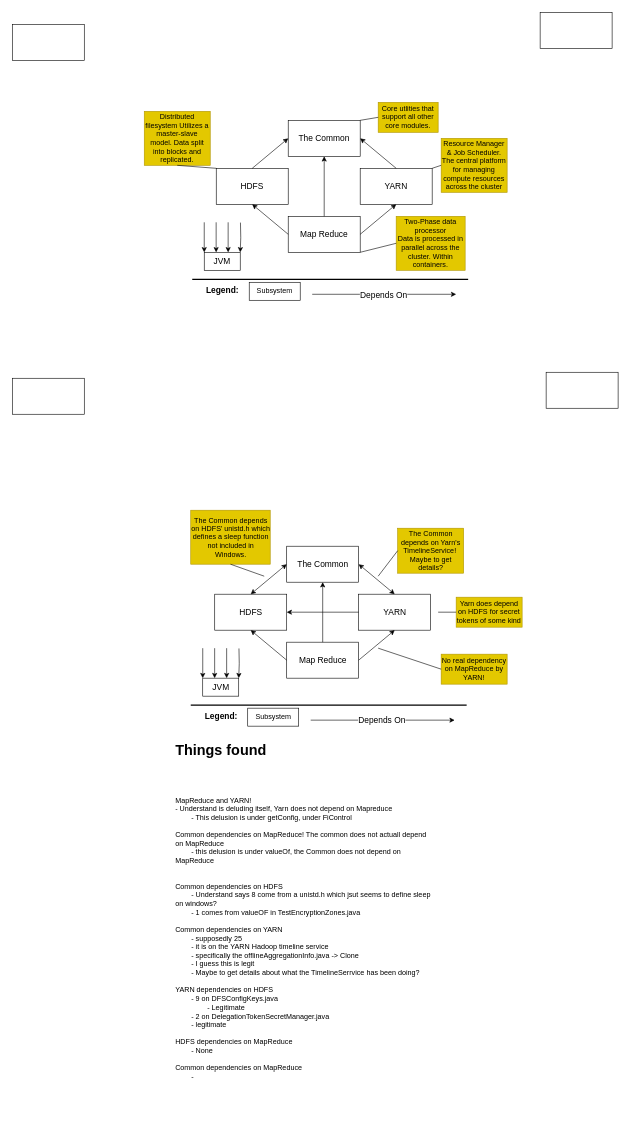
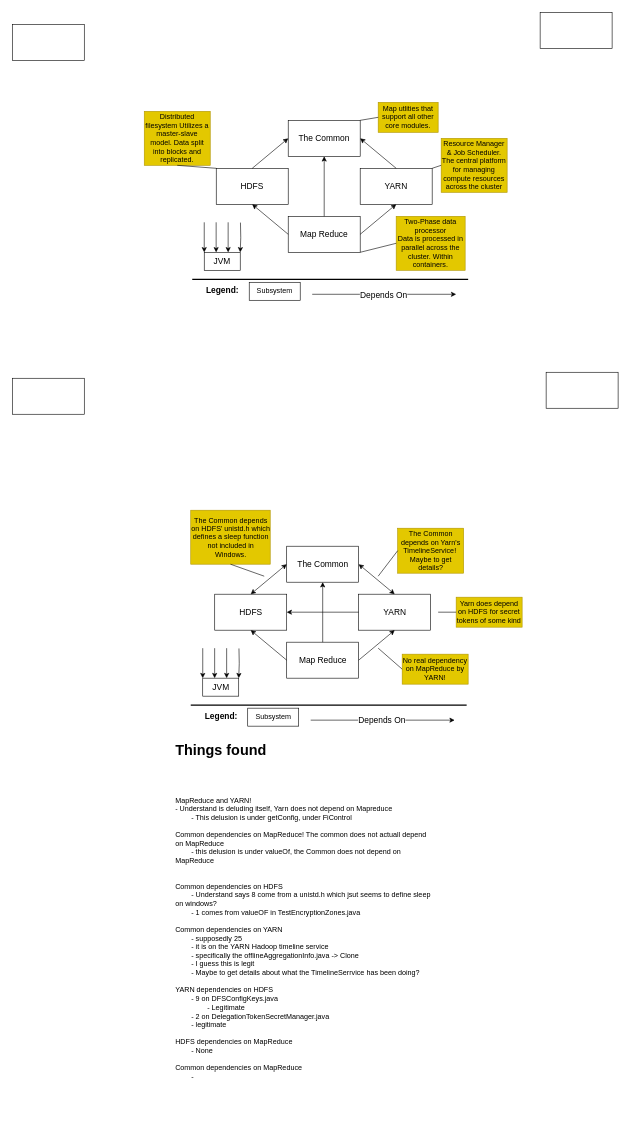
  <mxCell id="0" />
  <mxCell id="1" parent="0" />
  <mxCell id="2" value="&lt;font style=&quot;font-size: 14px;&quot;&gt;The Common&lt;/font&gt;" style="rounded=0;whiteSpace=wrap;html=1;" parent="1" vertex="1"><mxGeometry x="480" y="200" width="120" height="60" as="geometry" /></mxCell>
  <mxCell id="3" value="&lt;font style=&quot;font-size: 14px;&quot;&gt;HDFS&lt;/font&gt;" style="rounded=0;whiteSpace=wrap;html=1;" parent="1" vertex="1"><mxGeometry x="360" y="280" width="120" height="60" as="geometry" /></mxCell>
  <mxCell id="4" value="&lt;font style=&quot;font-size: 14px;&quot;&gt;YARN&lt;/font&gt;" style="rounded=0;whiteSpace=wrap;html=1;" parent="1" vertex="1"><mxGeometry x="600" y="280" width="120" height="60" as="geometry" /></mxCell>
  <mxCell id="5" value="&lt;font style=&quot;font-size: 14px;&quot;&gt;Map Reduce&lt;/font&gt;" style="rounded=0;whiteSpace=wrap;html=1;" parent="1" vertex="1"><mxGeometry x="480" y="360" width="120" height="60" as="geometry" /></mxCell>
  <mxCell id="6" value="" style="endArrow=classic;html=1;rounded=0;entryX=0.5;entryY=1;entryDx=0;entryDy=0;" parent="1" source="5" target="2" edge="1"><mxGeometry width="50" height="50" relative="1" as="geometry"><mxPoint x="510" y="400" as="sourcePoint" /><mxPoint x="560" y="350" as="targetPoint" /></mxGeometry></mxCell>
  <mxCell id="7" value="" style="line;strokeWidth=2;html=1;" parent="1" vertex="1"><mxGeometry x="320" y="460" width="460" height="10" as="geometry" /></mxCell>
  <mxCell id="8" value="&lt;font style=&quot;font-size: 14px;&quot;&gt;Legend:&lt;/font&gt;" style="text;strokeColor=none;fillColor=none;html=1;fontSize=24;fontStyle=1;verticalAlign=middle;align=center;" parent="1" vertex="1"><mxGeometry x="320" y="460" width="100" height="40" as="geometry" /></mxCell>
  <mxCell id="9" value="Subsystem" style="rounded=0;whiteSpace=wrap;html=1;" parent="1" vertex="1"><mxGeometry x="415" y="470" width="85" height="30" as="geometry" /></mxCell>
  <mxCell id="10" value="" style="endArrow=classic;html=1;rounded=0;" parent="1" edge="1"><mxGeometry width="50" height="50" relative="1" as="geometry"><mxPoint x="520" y="490" as="sourcePoint" /><mxPoint x="760" y="490" as="targetPoint" /></mxGeometry></mxCell>
  <mxCell id="11" value="&lt;font style=&quot;font-size: 14px;&quot;&gt;Depends On&lt;/font&gt;" style="edgeLabel;html=1;align=center;verticalAlign=middle;resizable=0;points=[];" parent="10" vertex="1" connectable="0"><mxGeometry x="-0.015" relative="1" as="geometry"><mxPoint as="offset" /></mxGeometry></mxCell>
- <mxCell id="12" value="Core utlities that support all other core modules." style="rounded=0;whiteSpace=wrap;html=1;fillColor=#e3c800;fontColor=#000000;strokeColor=#B09500;" parent="1" vertex="1"><mxGeometry x="630" y="170" width="100" height="50" as="geometry" /></mxCell>
+ <mxCell id="12" value="Map utlities that support all other core modules." style="rounded=0;whiteSpace=wrap;html=1;fillColor=#e3c800;fontColor=#000000;strokeColor=#B09500;" parent="1" vertex="1"><mxGeometry x="630" y="170" width="100" height="50" as="geometry" /></mxCell>
  <mxCell id="13" value="" style="endArrow=none;html=1;rounded=0;entryX=0;entryY=0.5;entryDx=0;entryDy=0;" parent="1" target="12" edge="1"><mxGeometry width="50" height="50" relative="1" as="geometry"><mxPoint x="600" y="200" as="sourcePoint" /><mxPoint x="640" y="170" as="targetPoint" /></mxGeometry></mxCell>
  <mxCell id="14" value="Resource Manager &amp;amp; Job Scheduler.&lt;div&gt;&lt;font&gt;The central platform for managing compute resources across the cluster&lt;/font&gt;&lt;/div&gt;" style="rounded=0;whiteSpace=wrap;html=1;fillColor=#e3c800;fontColor=#000000;strokeColor=#B09500;" parent="1" vertex="1"><mxGeometry x="735" y="230" width="110" height="90" as="geometry" /></mxCell>
  <mxCell id="15" value="" style="endArrow=none;html=1;rounded=0;exitX=1;exitY=0;exitDx=0;exitDy=0;entryX=0;entryY=0.5;entryDx=0;entryDy=0;" parent="1" source="4" target="14" edge="1"><mxGeometry width="50" height="50" relative="1" as="geometry"><mxPoint x="730" y="320" as="sourcePoint" /><mxPoint x="770" y="290" as="targetPoint" /></mxGeometry></mxCell>
  <mxCell id="16" value="Distributed filesystem &lt;font&gt;&lt;font style=&quot;&quot;&gt;U&lt;/font&gt;&lt;font style=&quot;&quot;&gt;tilizes a master-slave model. Data split into blocks and replicated.&lt;/font&gt;&lt;/font&gt;" style="rounded=0;whiteSpace=wrap;html=1;fillColor=#e3c800;fontColor=#000000;strokeColor=#B09500;" parent="1" vertex="1"><mxGeometry x="240" y="185" width="110" height="90" as="geometry" /></mxCell>
  <mxCell id="17" value="" style="endArrow=none;html=1;rounded=0;entryX=0.5;entryY=1;entryDx=0;entryDy=0;exitX=0;exitY=0;exitDx=0;exitDy=0;" parent="1" source="3" target="16" edge="1"><mxGeometry width="50" height="50" relative="1" as="geometry"><mxPoint x="270" y="380" as="sourcePoint" /><mxPoint x="320" y="330" as="targetPoint" /><Array as="points" /></mxGeometry></mxCell>
  <mxCell id="18" value="Two-Phase data processor&lt;div&gt;&lt;font&gt;Data is processed in parallel across the cluster. Within containers.&lt;/font&gt;&lt;/div&gt;" style="rounded=0;whiteSpace=wrap;html=1;fillColor=#e3c800;fontColor=#000000;strokeColor=#B09500;" parent="1" vertex="1"><mxGeometry x="660" y="360" width="115" height="90" as="geometry" /></mxCell>
  <mxCell id="19" value="" style="endArrow=none;html=1;rounded=0;entryX=1;entryY=1;entryDx=0;entryDy=0;exitX=0;exitY=0.5;exitDx=0;exitDy=0;" parent="1" source="18" target="5" edge="1"><mxGeometry width="50" height="50" relative="1" as="geometry"><mxPoint x="690" y="500" as="sourcePoint" /><mxPoint x="670" y="480" as="targetPoint" /><Array as="points" /></mxGeometry></mxCell>
  <mxCell id="20" value="" style="endArrow=classic;html=1;rounded=0;entryX=0.5;entryY=1;entryDx=0;entryDy=0;exitX=0;exitY=0.5;exitDx=0;exitDy=0;" parent="1" source="5" target="3" edge="1"><mxGeometry width="50" height="50" relative="1" as="geometry"><mxPoint x="380" y="460" as="sourcePoint" /><mxPoint x="430" y="410" as="targetPoint" /></mxGeometry></mxCell>
  <mxCell id="21" value="" style="endArrow=classic;html=1;rounded=0;entryX=0.5;entryY=1;entryDx=0;entryDy=0;exitX=1;exitY=0.5;exitDx=0;exitDy=0;" parent="1" source="5" target="4" edge="1"><mxGeometry width="50" height="50" relative="1" as="geometry"><mxPoint x="720" y="500" as="sourcePoint" /><mxPoint x="620" y="420" as="targetPoint" /></mxGeometry></mxCell>
  <mxCell id="22" value="" style="endArrow=classic;html=1;rounded=0;entryX=0;entryY=0.5;entryDx=0;entryDy=0;exitX=0.5;exitY=0;exitDx=0;exitDy=0;" parent="1" source="3" target="2" edge="1"><mxGeometry width="50" height="50" relative="1" as="geometry"><mxPoint x="510" y="340" as="sourcePoint" /><mxPoint x="410" y="260" as="targetPoint" /></mxGeometry></mxCell>
  <mxCell id="23" value="" style="endArrow=classic;html=1;rounded=0;entryX=1;entryY=0.5;entryDx=0;entryDy=0;exitX=0.5;exitY=0;exitDx=0;exitDy=0;" parent="1" source="4" target="2" edge="1"><mxGeometry width="50" height="50" relative="1" as="geometry"><mxPoint x="740" y="330" as="sourcePoint" /><mxPoint x="640" y="250" as="targetPoint" /></mxGeometry></mxCell>
  <mxCell id="24" style="edgeStyle=orthogonalEdgeStyle;rounded=0;orthogonalLoop=1;jettySize=auto;html=1;exitX=0.5;exitY=0;exitDx=0;exitDy=0;" parent="1" edge="1"><mxGeometry relative="1" as="geometry"><mxPoint x="379.86" y="420" as="targetPoint" /><mxPoint x="379.86" y="370" as="sourcePoint" /></mxGeometry></mxCell>
  <mxCell id="25" value="&lt;font style=&quot;font-size: 14px;&quot;&gt;JVM&lt;/font&gt;" style="rounded=0;whiteSpace=wrap;html=1;" parent="1" vertex="1"><mxGeometry x="340" y="420" width="60" height="30" as="geometry" /></mxCell>
  <mxCell id="26" style="edgeStyle=orthogonalEdgeStyle;rounded=0;orthogonalLoop=1;jettySize=auto;html=1;exitX=0.58;exitY=-0.008;exitDx=0;exitDy=0;exitPerimeter=0;" parent="1" edge="1"><mxGeometry relative="1" as="geometry"><mxPoint x="400" y="420" as="targetPoint" /><mxPoint x="400.4" y="370.48" as="sourcePoint" /></mxGeometry></mxCell>
  <mxCell id="27" style="edgeStyle=orthogonalEdgeStyle;rounded=0;orthogonalLoop=1;jettySize=auto;html=1;exitX=0.75;exitY=0;exitDx=0;exitDy=0;" parent="1" edge="1"><mxGeometry relative="1" as="geometry"><mxPoint x="340" y="420" as="targetPoint" /><mxPoint x="340" y="370" as="sourcePoint" /></mxGeometry></mxCell>
  <mxCell id="28" style="edgeStyle=orthogonalEdgeStyle;rounded=0;orthogonalLoop=1;jettySize=auto;html=1;exitX=0.75;exitY=0;exitDx=0;exitDy=0;" parent="1" edge="1"><mxGeometry relative="1" as="geometry"><mxPoint x="359.86" y="420" as="targetPoint" /><mxPoint x="359.86" y="370" as="sourcePoint" /></mxGeometry></mxCell>
  <mxCell id="29" value="" style="rounded=0;whiteSpace=wrap;html=1;" parent="1" vertex="1"><mxGeometry x="20" y="40" width="120" height="60" as="geometry" /></mxCell>
  <mxCell id="30" value="" style="rounded=0;whiteSpace=wrap;html=1;" parent="1" vertex="1"><mxGeometry x="910" y="620" width="120" height="60" as="geometry" /></mxCell>
  <mxCell id="31" value="" style="rounded=0;whiteSpace=wrap;html=1;" parent="1" vertex="1"><mxGeometry x="20" y="630" width="120" height="60" as="geometry" /></mxCell>
  <mxCell id="32" value="" style="rounded=0;whiteSpace=wrap;html=1;" parent="1" vertex="1"><mxGeometry x="900" y="20" width="120" height="60" as="geometry" /></mxCell>
  <mxCell id="33" value="&lt;font style=&quot;font-size: 14px;&quot;&gt;The Common&lt;/font&gt;" style="rounded=0;whiteSpace=wrap;html=1;" vertex="1" parent="1"><mxGeometry x="477.5" y="910" width="120" height="60" as="geometry" /></mxCell>
  <mxCell id="34" value="&lt;font style=&quot;font-size: 14px;&quot;&gt;HDFS&lt;/font&gt;" style="rounded=0;whiteSpace=wrap;html=1;" vertex="1" parent="1"><mxGeometry x="357.5" y="990" width="120" height="60" as="geometry" /></mxCell>
  <mxCell id="35" value="&lt;font style=&quot;font-size: 14px;&quot;&gt;YARN&lt;/font&gt;" style="rounded=0;whiteSpace=wrap;html=1;" vertex="1" parent="1"><mxGeometry x="597.5" y="990" width="120" height="60" as="geometry" /></mxCell>
  <mxCell id="36" value="&lt;font style=&quot;font-size: 14px;&quot;&gt;Map Reduce&lt;/font&gt;" style="rounded=0;whiteSpace=wrap;html=1;" vertex="1" parent="1"><mxGeometry x="477.5" y="1070" width="120" height="60" as="geometry" /></mxCell>
  <mxCell id="37" value="" style="endArrow=classic;html=1;rounded=0;entryX=0.5;entryY=1;entryDx=0;entryDy=0;" edge="1" parent="1" source="36" target="33"><mxGeometry width="50" height="50" relative="1" as="geometry"><mxPoint x="507.5" y="1110" as="sourcePoint" /><mxPoint x="557.5" y="1060" as="targetPoint" /></mxGeometry></mxCell>
  <mxCell id="38" value="" style="line;strokeWidth=2;html=1;" vertex="1" parent="1"><mxGeometry x="317.5" y="1170" width="460" height="10" as="geometry" /></mxCell>
  <mxCell id="39" value="&lt;font style=&quot;font-size: 14px;&quot;&gt;Legend:&lt;/font&gt;" style="text;strokeColor=none;fillColor=none;html=1;fontSize=24;fontStyle=1;verticalAlign=middle;align=center;" vertex="1" parent="1"><mxGeometry x="317.5" y="1170" width="100" height="40" as="geometry" /></mxCell>
  <mxCell id="40" value="Subsystem" style="rounded=0;whiteSpace=wrap;html=1;" vertex="1" parent="1"><mxGeometry x="412.5" y="1180" width="85" height="30" as="geometry" /></mxCell>
  <mxCell id="41" value="" style="endArrow=classic;html=1;rounded=0;" edge="1" parent="1"><mxGeometry width="50" height="50" relative="1" as="geometry"><mxPoint x="517.5" y="1200" as="sourcePoint" /><mxPoint x="757.5" y="1200" as="targetPoint" /></mxGeometry></mxCell>
  <mxCell id="42" value="&lt;font style=&quot;font-size: 14px;&quot;&gt;Depends On&lt;/font&gt;" style="edgeLabel;html=1;align=center;verticalAlign=middle;resizable=0;points=[];" vertex="1" connectable="0" parent="41"><mxGeometry x="-0.015" relative="1" as="geometry"><mxPoint as="offset" /></mxGeometry></mxCell>
  <mxCell id="43" value="The Common depends on Yarn's TimelineService!&amp;nbsp;&lt;div&gt;Maybe to get details?&lt;/div&gt;" style="rounded=0;whiteSpace=wrap;html=1;fillColor=#e3c800;fontColor=#000000;strokeColor=#B09500;" vertex="1" parent="1"><mxGeometry x="662.5" y="880" width="110" height="75" as="geometry" /></mxCell>
  <mxCell id="44" value="" style="endArrow=none;html=1;rounded=0;entryX=0;entryY=0.5;entryDx=0;entryDy=0;" edge="1" parent="1" target="43"><mxGeometry width="50" height="50" relative="1" as="geometry"><mxPoint x="630" y="960" as="sourcePoint" /><mxPoint x="637.5" y="880" as="targetPoint" /></mxGeometry></mxCell>
- <mxCell id="45" value="No real dependency on MapReduce by YARN!" style="rounded=0;whiteSpace=wrap;html=1;fillColor=#e3c800;fontColor=#000000;strokeColor=#B09500;" vertex="1" parent="1"><mxGeometry x="735" y="1090" width="110" height="50" as="geometry" /></mxCell>
+ <mxCell id="45" value="No real dependency on MapReduce by YARN!" style="rounded=0;whiteSpace=wrap;html=1;fillColor=#e3c800;fontColor=#000000;strokeColor=#B09500;" vertex="1" parent="1"><mxGeometry x="670" y="1090" width="110" height="50" as="geometry" /></mxCell>
  <mxCell id="46" value="" style="endArrow=none;html=1;rounded=0;entryX=0;entryY=0.5;entryDx=0;entryDy=0;" edge="1" parent="1" target="45"><mxGeometry width="50" height="50" relative="1" as="geometry"><mxPoint x="630" y="1080" as="sourcePoint" /><mxPoint x="767.5" y="1000" as="targetPoint" /></mxGeometry></mxCell>
  <mxCell id="47" value="The Common depends on HDFS' unistd.h which defines a sleep function not included in Windows." style="rounded=0;whiteSpace=wrap;html=1;fillColor=#e3c800;fontColor=#000000;strokeColor=#B09500;" vertex="1" parent="1"><mxGeometry x="317.5" y="850" width="132.5" height="90" as="geometry" /></mxCell>
  <mxCell id="48" value="" style="endArrow=none;html=1;rounded=0;entryX=0.5;entryY=1;entryDx=0;entryDy=0;" edge="1" parent="1" target="47"><mxGeometry width="50" height="50" relative="1" as="geometry"><mxPoint x="440" y="960" as="sourcePoint" /><mxPoint x="317.5" y="1040" as="targetPoint" /><Array as="points" /></mxGeometry></mxCell>
  <mxCell id="49" value="" style="endArrow=classic;html=1;rounded=0;entryX=0.5;entryY=1;entryDx=0;entryDy=0;exitX=0;exitY=0.5;exitDx=0;exitDy=0;" edge="1" parent="1" source="36" target="34"><mxGeometry width="50" height="50" relative="1" as="geometry"><mxPoint x="377.5" y="1170" as="sourcePoint" /><mxPoint x="427.5" y="1120" as="targetPoint" /></mxGeometry></mxCell>
  <mxCell id="50" value="" style="endArrow=classic;html=1;rounded=0;entryX=0.5;entryY=1;entryDx=0;entryDy=0;exitX=1;exitY=0.5;exitDx=0;exitDy=0;" edge="1" parent="1" source="36" target="35"><mxGeometry width="50" height="50" relative="1" as="geometry"><mxPoint x="717.5" y="1210" as="sourcePoint" /><mxPoint x="617.5" y="1130" as="targetPoint" /></mxGeometry></mxCell>
  <mxCell id="51" value="" style="endArrow=classic;html=1;rounded=0;entryX=0;entryY=0.5;entryDx=0;entryDy=0;exitX=0.5;exitY=0;exitDx=0;exitDy=0;startArrow=classic;startFill=1;" edge="1" parent="1" source="34" target="33"><mxGeometry width="50" height="50" relative="1" as="geometry"><mxPoint x="507.5" y="1050" as="sourcePoint" /><mxPoint x="407.5" y="970" as="targetPoint" /></mxGeometry></mxCell>
  <mxCell id="52" value="" style="endArrow=classic;html=1;rounded=0;entryX=1;entryY=0.5;entryDx=0;entryDy=0;exitX=0.5;exitY=0;exitDx=0;exitDy=0;startArrow=classic;startFill=1;" edge="1" parent="1" source="35" target="33"><mxGeometry width="50" height="50" relative="1" as="geometry"><mxPoint x="737.5" y="1040" as="sourcePoint" /><mxPoint x="637.5" y="960" as="targetPoint" /></mxGeometry></mxCell>
  <mxCell id="53" style="edgeStyle=orthogonalEdgeStyle;rounded=0;orthogonalLoop=1;jettySize=auto;html=1;exitX=0.5;exitY=0;exitDx=0;exitDy=0;" edge="1" parent="1"><mxGeometry relative="1" as="geometry"><mxPoint x="377.36" y="1130" as="targetPoint" /><mxPoint x="377.36" y="1080" as="sourcePoint" /></mxGeometry></mxCell>
  <mxCell id="54" value="&lt;font style=&quot;font-size: 14px;&quot;&gt;JVM&lt;/font&gt;" style="rounded=0;whiteSpace=wrap;html=1;" vertex="1" parent="1"><mxGeometry x="337.5" y="1130" width="60" height="30" as="geometry" /></mxCell>
  <mxCell id="55" style="edgeStyle=orthogonalEdgeStyle;rounded=0;orthogonalLoop=1;jettySize=auto;html=1;exitX=0.58;exitY=-0.008;exitDx=0;exitDy=0;exitPerimeter=0;" edge="1" parent="1"><mxGeometry relative="1" as="geometry"><mxPoint x="397.5" y="1130" as="targetPoint" /><mxPoint x="397.9" y="1080.48" as="sourcePoint" /></mxGeometry></mxCell>
  <mxCell id="56" style="edgeStyle=orthogonalEdgeStyle;rounded=0;orthogonalLoop=1;jettySize=auto;html=1;exitX=0.75;exitY=0;exitDx=0;exitDy=0;" edge="1" parent="1"><mxGeometry relative="1" as="geometry"><mxPoint x="337.5" y="1130" as="targetPoint" /><mxPoint x="337.5" y="1080" as="sourcePoint" /></mxGeometry></mxCell>
  <mxCell id="57" style="edgeStyle=orthogonalEdgeStyle;rounded=0;orthogonalLoop=1;jettySize=auto;html=1;exitX=0.75;exitY=0;exitDx=0;exitDy=0;" edge="1" parent="1"><mxGeometry relative="1" as="geometry"><mxPoint x="357.36" y="1130" as="targetPoint" /><mxPoint x="357.36" y="1080" as="sourcePoint" /></mxGeometry></mxCell>
  <mxCell id="58" value="&lt;h1 style=&quot;margin-top: 0px;&quot;&gt;&lt;span style=&quot;background-color: transparent; color: light-dark(rgb(0, 0, 0), rgb(255, 255, 255));&quot;&gt;Things found&lt;/span&gt;&lt;/h1&gt;&lt;h1 style=&quot;margin-top: 0px;&quot;&gt;&lt;br&gt;&lt;/h1&gt;&lt;div&gt;MapReduce and YARN!&lt;/div&gt;&lt;div&gt;- Understand is deluding itself, Yarn does not depend on Mapreduce&lt;/div&gt;&lt;div&gt;&lt;span style=&quot;white-space: pre;&quot;&gt;&#09;&lt;/span&gt;- This delusion is under getConfig, under FiControl&amp;nbsp;&lt;br&gt;&lt;/div&gt;&lt;div&gt;&lt;br&gt;&lt;/div&gt;&lt;div&gt;Common dependencies on MapReduce! The common does not actuall depend on MapReduce&lt;/div&gt;&lt;div&gt;&lt;span style=&quot;white-space: pre;&quot;&gt;&#09;&lt;/span&gt;- this delusion is under valueOf, the Common does not depend on MapReduce&lt;br&gt;&lt;/div&gt;&lt;div&gt;&lt;br&gt;&lt;/div&gt;&lt;div&gt;&lt;br&gt;&lt;/div&gt;&lt;div&gt;Common dependencies on HDFS&lt;/div&gt;&lt;div&gt;&lt;span style=&quot;white-space: pre;&quot;&gt;&#09;&lt;/span&gt;- Understand says 8 come from a unistd.h which jsut seems to define sleep on windows?&lt;br&gt;&lt;/div&gt;&lt;div&gt;&lt;span style=&quot;white-space: pre;&quot;&gt;&#09;&lt;/span&gt;- 1 comes from valueOF in TestEncryptionZones.java&lt;br&gt;&lt;/div&gt;&lt;div&gt;&lt;br&gt;&lt;/div&gt;&lt;div&gt;Common dependencies on YARN&lt;/div&gt;&lt;div&gt;&lt;span style=&quot;white-space: pre;&quot;&gt;&#09;&lt;/span&gt;- supposedly 25&lt;br&gt;&lt;/div&gt;&lt;div&gt;&lt;span style=&quot;white-space: pre;&quot;&gt;&#09;&lt;/span&gt;- it is on the YARN Hadoop timeline service&lt;br&gt;&lt;/div&gt;&lt;div&gt;&lt;span style=&quot;white-space: pre;&quot;&gt;&#09;&lt;/span&gt;- specifically the offlineAggregationInfo.java -&amp;gt; Clone&lt;br&gt;&lt;/div&gt;&lt;div&gt;&lt;span style=&quot;white-space: pre;&quot;&gt;&#09;&lt;/span&gt;- I guess this is legit&lt;br&gt;&lt;/div&gt;&lt;div&gt;&lt;span style=&quot;white-space: pre;&quot;&gt;&#09;&lt;/span&gt;- Maybe to get details about what the TimelineSerrvice has been doing?&lt;br&gt;&lt;/div&gt;&lt;div&gt;&lt;br&gt;&lt;/div&gt;&lt;div&gt;YARN dependencies on HDFS&lt;/div&gt;&lt;div&gt;&lt;span style=&quot;white-space: pre;&quot;&gt;&#09;&lt;/span&gt;- 9 on DFSConfigKeys.java&lt;br&gt;&lt;/div&gt;&lt;div&gt;&lt;span style=&quot;white-space: pre;&quot;&gt;&#09;&lt;/span&gt;&lt;span style=&quot;white-space: pre;&quot;&gt;&#09;&lt;/span&gt;- Legitimate&lt;br&gt;&lt;/div&gt;&lt;div&gt;&lt;span style=&quot;white-space: pre;&quot;&gt;&#09;&lt;/span&gt;- 2 on DelegationTokenSecretManager.java&lt;br&gt;&lt;/div&gt;&lt;div&gt;&lt;span style=&quot;white-space: pre;&quot;&gt;&#09;&lt;/span&gt;- legitimate&lt;br&gt;&lt;/div&gt;&lt;div&gt;&lt;br&gt;&lt;/div&gt;&lt;div&gt;HDFS dependencies on MapReduce&lt;/div&gt;&lt;div&gt;&lt;span style=&quot;white-space: pre;&quot;&gt;&#09;&lt;/span&gt;- None&lt;br&gt;&lt;/div&gt;&lt;div&gt;&lt;br&gt;&lt;/div&gt;&lt;div&gt;Common dependencies on MapReduce&lt;/div&gt;&lt;div&gt;&lt;span style=&quot;white-space: pre;&quot;&gt;&#09;&lt;/span&gt;-&amp;nbsp;&lt;br&gt;&lt;/div&gt;&lt;div&gt;&lt;br&gt;&lt;/div&gt;&lt;div&gt;&lt;br&gt;&lt;/div&gt;&lt;div&gt;&lt;br&gt;&lt;/div&gt;&lt;div&gt;&lt;br&gt;&lt;/div&gt;&lt;div&gt;&lt;br&gt;&lt;/div&gt;&lt;div&gt;&lt;br&gt;&lt;/div&gt;" style="text;html=1;whiteSpace=wrap;overflow=hidden;rounded=0;" vertex="1" parent="1"><mxGeometry x="290" y="1230" width="430" height="640" as="geometry" /></mxCell>
  <mxCell id="59" value="" style="endArrow=classic;html=1;rounded=0;entryX=1;entryY=0.5;entryDx=0;entryDy=0;exitX=0;exitY=0.5;exitDx=0;exitDy=0;" edge="1" parent="1" source="35" target="34"><mxGeometry width="50" height="50" relative="1" as="geometry"><mxPoint x="560" y="1050" as="sourcePoint" /><mxPoint x="500" y="1000" as="targetPoint" /></mxGeometry></mxCell>
  <mxCell id="60" value="Yarn does depend on HDFS for secret tokens of some kind" style="rounded=0;whiteSpace=wrap;html=1;fillColor=#e3c800;fontColor=#000000;strokeColor=#B09500;" vertex="1" parent="1"><mxGeometry x="760" y="995" width="110" height="50" as="geometry" /></mxCell>
  <mxCell id="61" value="" style="endArrow=none;html=1;rounded=0;entryX=0;entryY=0.5;entryDx=0;entryDy=0;" edge="1" parent="1" target="60"><mxGeometry width="50" height="50" relative="1" as="geometry"><mxPoint x="730" y="1020" as="sourcePoint" /><mxPoint x="770" y="1065" as="targetPoint" /></mxGeometry></mxCell>
